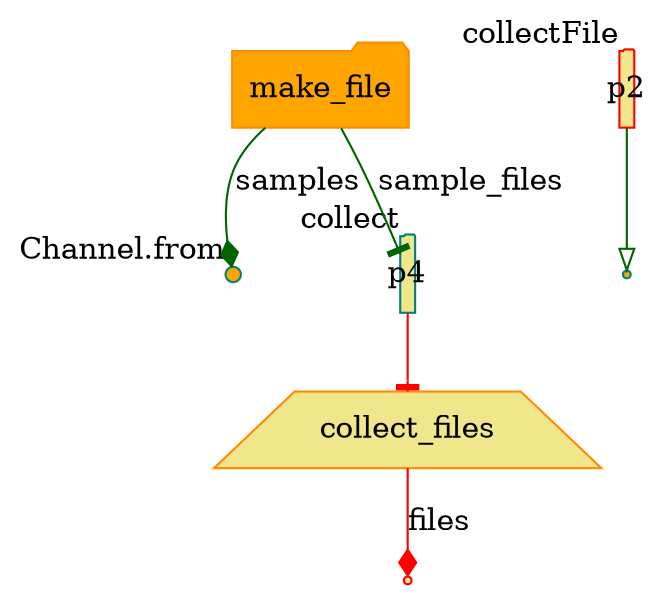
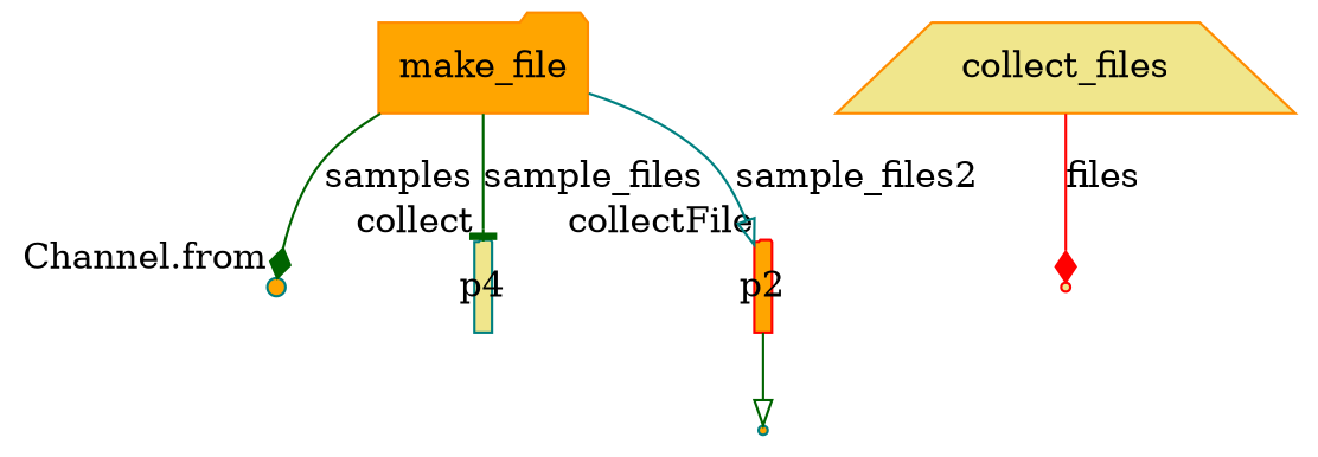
  digraph {
    node [color=teal fillcolor=khaki shape=point style=filled]
    edge [arrowhead=diamond color=darkgreen]
    p0 [fillcolor=orange fixedsize=true width=0.1 xlabel="Channel.from"]
    n2 [color=darkorange fillcolor=orange label=make_file shape=folder]
    p4 [fixedsize=true shape=folder width=0.1 xlabel=collect]
-   p2 [color=red fixedsize=true shape=folder width=0.1 xlabel=collectFile]
+   p2 [color=red fillcolor=orange fixedsize=true shape=folder width=0.1 xlabel=collectFile]
    n5 [color=darkorange label=collect_files shape=trapezium]
    p3 [fillcolor=orange]
    p6 [color=red]
    n2 -> p0 [label=samples]
    n2 -> p4 [arrowhead=tee label=sample_files]
-   p4 -> n5 [arrowhead=tee color=red]
+   n2 -> p2 [arrowhead=onormal color=teal label=sample_files2]
    p2 -> p3 [arrowhead=onormal]
    n5 -> p6 [color=red label=files]
  }
